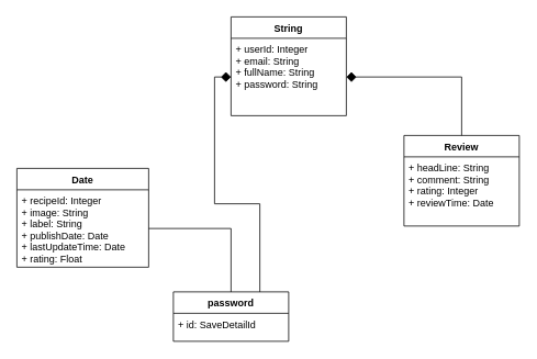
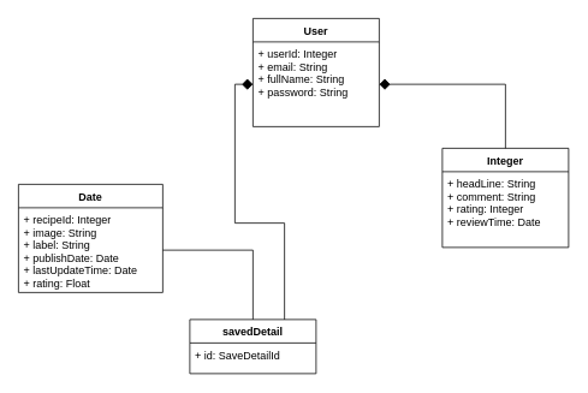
  <mxCell id="0" />
  <mxCell id="1" parent="0" />
  <mxCell id="2" value="Date" style="swimlane;fontStyle=1;align=center;verticalAlign=top;childLayout=stackLayout;horizontal=1;startSize=26;horizontalStack=0;resizeParent=1;resizeParentMax=0;resizeLast=0;collapsible=1;marginBottom=0;" parent="1" vertex="1"><mxGeometry x="20" y="204" width="160" height="120" as="geometry" /></mxCell>
  <mxCell id="3" value="+ recipeId: Integer&#10;+ image: String&#10;+ label: String&#10;+ publishDate: Date&#10;+ lastUpdateTime: Date&#10;+ rating: Float" style="text;strokeColor=none;fillColor=none;align=left;verticalAlign=top;spacingLeft=4;spacingRight=4;overflow=hidden;rotatable=0;points=[[0,0.5],[1,0.5]];portConstraint=eastwest;" parent="2" vertex="1"><mxGeometry y="26" width="160" height="94" as="geometry" /></mxCell>
- <mxCell id="4" value="String" style="swimlane;fontStyle=1;childLayout=stackLayout;horizontal=1;startSize=26;fillColor=none;horizontalStack=0;resizeParent=1;resizeParentMax=0;resizeLast=0;collapsible=1;marginBottom=0;" parent="1" vertex="1"><mxGeometry x="280" y="20" width="140" height="120" as="geometry" /></mxCell>
+ <mxCell id="4" value="User" style="swimlane;fontStyle=1;childLayout=stackLayout;horizontal=1;startSize=26;fillColor=none;horizontalStack=0;resizeParent=1;resizeParentMax=0;resizeLast=0;collapsible=1;marginBottom=0;" parent="1" vertex="1"><mxGeometry x="280" y="20" width="140" height="120" as="geometry" /></mxCell>
  <mxCell id="5" value="+ userId: Integer&#10;+ email: String&#10;+ fullName: String&#10;+ password: String" style="text;strokeColor=none;fillColor=none;align=left;verticalAlign=top;spacingLeft=4;spacingRight=4;overflow=hidden;rotatable=0;points=[[0,0.5],[1,0.5]];portConstraint=eastwest;" parent="4" vertex="1"><mxGeometry y="26" width="140" height="94" as="geometry" /></mxCell>
  <mxCell id="6" style="edgeStyle=orthogonalEdgeStyle;rounded=0;orthogonalLoop=1;jettySize=auto;html=1;exitX=0.5;exitY=0;exitDx=0;exitDy=0;endArrow=diamond;endFill=1;startSize=6;strokeWidth=1;endSize=10;" parent="1" source="7" target="5" edge="1"><mxGeometry relative="1" as="geometry"><mxPoint x="350" y="164" as="targetPoint" /></mxGeometry></mxCell>
- <mxCell id="7" value="Review" style="swimlane;fontStyle=1;childLayout=stackLayout;horizontal=1;startSize=26;fillColor=none;horizontalStack=0;resizeParent=1;resizeParentMax=0;resizeLast=0;collapsible=1;marginBottom=0;" parent="1" vertex="1"><mxGeometry x="490" y="164" width="140" height="110" as="geometry" /></mxCell>
+ <mxCell id="7" value="Integer" style="swimlane;fontStyle=1;childLayout=stackLayout;horizontal=1;startSize=26;fillColor=none;horizontalStack=0;resizeParent=1;resizeParentMax=0;resizeLast=0;collapsible=1;marginBottom=0;" parent="1" vertex="1"><mxGeometry x="490" y="164" width="140" height="110" as="geometry" /></mxCell>
  <mxCell id="8" value="+ headLine: String&#10;+ comment: String&#10;+ rating: Integer&#10;+ reviewTime: Date" style="text;strokeColor=none;fillColor=none;align=left;verticalAlign=top;spacingLeft=4;spacingRight=4;overflow=hidden;rotatable=0;points=[[0,0.5],[1,0.5]];portConstraint=eastwest;" parent="7" vertex="1"><mxGeometry y="26" width="140" height="84" as="geometry" /></mxCell>
  <mxCell id="9" style="edgeStyle=orthogonalEdgeStyle;rounded=0;orthogonalLoop=1;jettySize=auto;html=1;endArrow=none;endFill=0;endSize=10;" edge="1" parent="1" source="11" target="3"><mxGeometry relative="1" as="geometry" /></mxCell>
  <mxCell id="10" style="edgeStyle=orthogonalEdgeStyle;rounded=0;orthogonalLoop=1;jettySize=auto;html=1;exitX=0.75;exitY=0;exitDx=0;exitDy=0;entryX=0;entryY=0.5;entryDx=0;entryDy=0;endArrow=diamond;endFill=1;endSize=10;" edge="1" parent="1" source="11" target="5"><mxGeometry relative="1" as="geometry" /></mxCell>
- <mxCell id="11" value="password" style="swimlane;fontStyle=1;childLayout=stackLayout;horizontal=1;startSize=26;fillColor=none;horizontalStack=0;resizeParent=1;resizeParentMax=0;resizeLast=0;collapsible=1;marginBottom=0;" vertex="1" parent="1"><mxGeometry x="210" y="354" width="140" height="60" as="geometry" /></mxCell>
+ <mxCell id="11" value="savedDetail" style="swimlane;fontStyle=1;childLayout=stackLayout;horizontal=1;startSize=26;fillColor=none;horizontalStack=0;resizeParent=1;resizeParentMax=0;resizeLast=0;collapsible=1;marginBottom=0;" vertex="1" parent="1"><mxGeometry x="210" y="354" width="140" height="60" as="geometry" /></mxCell>
  <mxCell id="12" value="+ id: SaveDetailId" style="text;strokeColor=none;fillColor=none;align=left;verticalAlign=top;spacingLeft=4;spacingRight=4;overflow=hidden;rotatable=0;points=[[0,0.5],[1,0.5]];portConstraint=eastwest;" vertex="1" parent="11"><mxGeometry y="26" width="140" height="34" as="geometry" /></mxCell>
